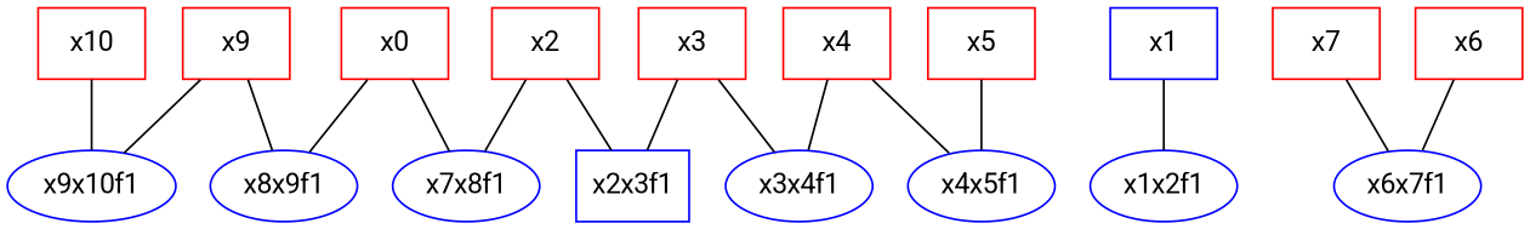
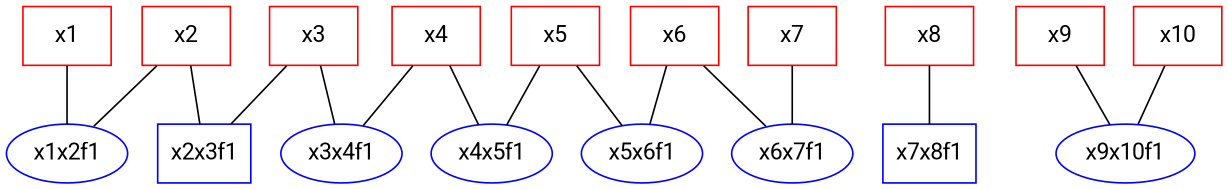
  graph {
    fontname=Roboto
    node [color=red fillcolor=red fontname=Roboto shape=box]
    edge [fontname=Roboto]
-   n1 [color=blue fillcolor=blue label=x8x9f1 shape=ellipse]
    n2 [label=x2]
    n3 [color=blue fillcolor=blue label=x1x2f1 shape=ellipse]
    n4 [color=blue fillcolor=blue label=x2x3f1]
    n5 [color=blue fillcolor=blue label=x6x7f1 shape=ellipse]
    n6 [label=x7]
-   n7 [color=blue fillcolor=blue label=x7x8f1 shape=ellipse]
+   n7 [color=blue fillcolor=blue label=x7x8f1]
    n8 [label=x9]
    n9 [color=blue fillcolor=blue label=x9x10f1 shape=ellipse]
    n10 [label=x10]
-   n11 [label=x0]
+   n11 [label=x8]
    n12 [label=x6]
+   n13 [color=blue fillcolor=blue label=x5x6f1 shape=ellipse]
    n14 [label=x4]
    n15 [color=blue fillcolor=blue label=x3x4f1 shape=ellipse]
    n16 [color=blue fillcolor=blue label=x4x5f1 shape=ellipse]
    n17 [label=x3]
    n18 [label=x5]
-   n19 [color=blue label=x1]
-   n2 -- n7
+   n19 [label=x1]
+   n2 -- n3
    n2 -- n4
    n6 -- n5
-   n8 -- n1
    n8 -- n9
    n10 -- n9
-   n11 -- n1
    n11 -- n7
    n12 -- n5
+   n12 -- n13
    n14 -- n15
    n14 -- n16
    n17 -- n4
    n17 -- n15
+   n18 -- n13
    n18 -- n16
    n19 -- n3
  }
